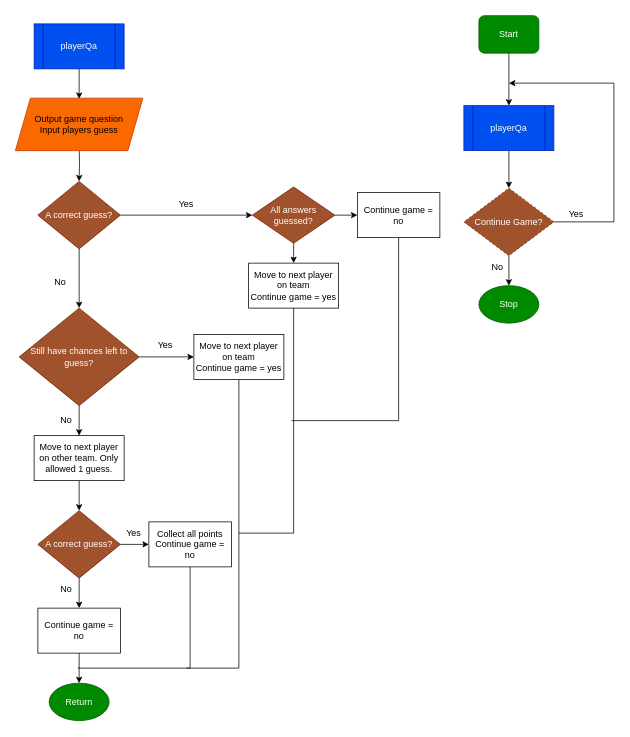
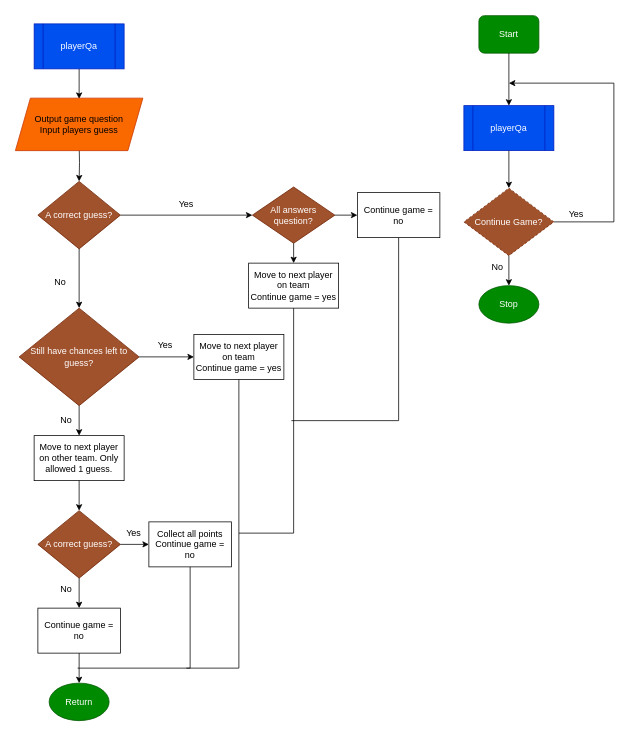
  <mxCell id="0" />
  <mxCell id="1" parent="0" />
  <mxCell id="2" value="Start" style="whiteSpace=wrap;html=1;fillColor=#008a00;fontColor=#ffffff;strokeColor=#005700;rounded=1;" vertex="1" parent="1"><mxGeometry x="638" y="20" width="80" height="50" as="geometry" /></mxCell>
  <mxCell id="3" value="Stop" style="ellipse;whiteSpace=wrap;html=1;fillColor=#008a00;fontColor=#ffffff;strokeColor=#005700;" vertex="1" parent="1"><mxGeometry x="638" y="380" width="80" height="50" as="geometry" /></mxCell>
  <mxCell id="4" value="playerQa" style="shape=process;whiteSpace=wrap;html=1;backgroundOutline=1;fillColor=#0050ef;fontColor=#ffffff;strokeColor=#001DBC;" vertex="1" parent="1"><mxGeometry x="618" y="140" width="120" height="60" as="geometry" /></mxCell>
  <mxCell id="5" value="Continue Game?" style="rhombus;whiteSpace=wrap;html=1;fillColor=#a0522d;strokeColor=#6D1F00;fontColor=#ffffff;dashed=1;" vertex="1" parent="1"><mxGeometry x="618" y="250" width="120" height="90" as="geometry" /></mxCell>
  <mxCell id="6" value="" style="endArrow=classic;html=1;rounded=0;" edge="1" parent="1" source="5" target="3"><mxGeometry width="50" height="50" relative="1" as="geometry"><mxPoint x="638" y="350" as="sourcePoint" /><mxPoint x="688" y="300" as="targetPoint" /></mxGeometry></mxCell>
  <mxCell id="7" value="" style="endArrow=classic;html=1;rounded=0;exitX=1;exitY=0.5;exitDx=0;exitDy=0;" edge="1" parent="1" source="5"><mxGeometry width="50" height="50" relative="1" as="geometry"><mxPoint x="638" y="350" as="sourcePoint" /><mxPoint x="678" y="110" as="targetPoint" /><Array as="points"><mxPoint x="818" y="295" /><mxPoint x="818" y="110" /></Array></mxGeometry></mxCell>
  <mxCell id="8" value="" style="endArrow=classic;html=1;rounded=0;" edge="1" parent="1" source="2"><mxGeometry width="50" height="50" relative="1" as="geometry"><mxPoint x="638" y="350" as="sourcePoint" /><mxPoint x="678" y="140" as="targetPoint" /></mxGeometry></mxCell>
  <mxCell id="9" value="" style="endArrow=classic;html=1;rounded=0;exitX=0.5;exitY=1;exitDx=0;exitDy=0;entryX=0.5;entryY=0;entryDx=0;entryDy=0;" edge="1" parent="1" source="4" target="5"><mxGeometry width="50" height="50" relative="1" as="geometry"><mxPoint x="638" y="350" as="sourcePoint" /><mxPoint x="688" y="300" as="targetPoint" /></mxGeometry></mxCell>
  <mxCell id="10" value="Yes" style="text;html=1;align=center;verticalAlign=middle;whiteSpace=wrap;rounded=0;" vertex="1" parent="1"><mxGeometry x="738" y="270" width="60" height="30" as="geometry" /></mxCell>
  <mxCell id="11" value="No" style="text;html=1;align=center;verticalAlign=middle;whiteSpace=wrap;rounded=0;" vertex="1" parent="1"><mxGeometry x="633" y="340" width="60" height="30" as="geometry" /></mxCell>
  <mxCell id="12" value="" style="edgeStyle=orthogonalEdgeStyle;rounded=0;orthogonalLoop=1;jettySize=auto;html=1;" edge="1" parent="1" source="13"><mxGeometry relative="1" as="geometry"><mxPoint x="105" y="131" as="targetPoint" /></mxGeometry></mxCell>
  <mxCell id="13" value="playerQa" style="shape=process;whiteSpace=wrap;html=1;backgroundOutline=1;fillColor=#0050ef;fontColor=#ffffff;strokeColor=#001DBC;" vertex="1" parent="1"><mxGeometry x="45" y="31" width="120" height="60" as="geometry" /></mxCell>
  <mxCell id="14" value="" style="edgeStyle=orthogonalEdgeStyle;rounded=0;orthogonalLoop=1;jettySize=auto;html=1;exitX=0.5;exitY=1;exitDx=0;exitDy=0;" edge="1" parent="1" target="16"><mxGeometry relative="1" as="geometry"><mxPoint x="105" y="190" as="sourcePoint" /></mxGeometry></mxCell>
  <mxCell id="15" value="" style="edgeStyle=orthogonalEdgeStyle;rounded=0;orthogonalLoop=1;jettySize=auto;html=1;entryX=0;entryY=0.5;entryDx=0;entryDy=0;" edge="1" parent="1" source="16" target="17"><mxGeometry relative="1" as="geometry"><mxPoint x="279" y="286" as="targetPoint" /></mxGeometry></mxCell>
  <mxCell id="16" value="A correct guess?" style="rhombus;whiteSpace=wrap;html=1;fillColor=#a0522d;strokeColor=#6D1F00;fontColor=#ffffff;" vertex="1" parent="1"><mxGeometry x="50" y="241" width="110" height="90" as="geometry" /></mxCell>
- <mxCell id="17" value="All answers guessed?" style="rhombus;whiteSpace=wrap;html=1;fillColor=#a0522d;strokeColor=#6D1F00;fontColor=#ffffff;" vertex="1" parent="1"><mxGeometry x="336" y="248.5" width="110" height="75" as="geometry" /></mxCell>
+ <mxCell id="17" value="All answers question?" style="rhombus;whiteSpace=wrap;html=1;fillColor=#a0522d;strokeColor=#6D1F00;fontColor=#ffffff;" vertex="1" parent="1"><mxGeometry x="336" y="248.5" width="110" height="75" as="geometry" /></mxCell>
  <mxCell id="18" value="Still have chances left to guess?" style="rhombus;whiteSpace=wrap;html=1;fillColor=#a0522d;strokeColor=#6D1F00;fontColor=#ffffff;" vertex="1" parent="1"><mxGeometry x="25" y="410" width="160" height="130" as="geometry" /></mxCell>
  <mxCell id="19" value="Move to next player on team&lt;div&gt;Continue game = yes&lt;/div&gt;" style="rounded=0;whiteSpace=wrap;html=1;" vertex="1" parent="1"><mxGeometry x="331" y="350" width="120" height="60" as="geometry" /></mxCell>
  <mxCell id="20" value="Continue game = no" style="rounded=0;whiteSpace=wrap;html=1;" vertex="1" parent="1"><mxGeometry x="476" y="256" width="110" height="60" as="geometry" /></mxCell>
  <mxCell id="21" value="Move to next player on other team. Only allowed 1 guess." style="rounded=0;whiteSpace=wrap;html=1;" vertex="1" parent="1"><mxGeometry x="45" y="580" width="120" height="60" as="geometry" /></mxCell>
  <mxCell id="22" value="Output game question&lt;div&gt;Input players guess&lt;/div&gt;" style="shape=parallelogram;perimeter=parallelogramPerimeter;whiteSpace=wrap;html=1;fixedSize=1;fillColor=#fa6800;strokeColor=#C73500;fontColor=#000000;" vertex="1" parent="1"><mxGeometry x="20" y="130" width="170" height="70" as="geometry" /></mxCell>
  <mxCell id="23" value="A correct guess?" style="rhombus;whiteSpace=wrap;html=1;fillColor=#a0522d;strokeColor=#6D1F00;fontColor=#ffffff;" vertex="1" parent="1"><mxGeometry x="50" y="680" width="110" height="90" as="geometry" /></mxCell>
  <mxCell id="24" value="Continue game = no" style="rounded=0;whiteSpace=wrap;html=1;" vertex="1" parent="1"><mxGeometry x="50" y="810" width="110" height="60" as="geometry" /></mxCell>
  <mxCell id="25" value="Collect all points&lt;div&gt;Continue game = no&lt;/div&gt;" style="rounded=0;whiteSpace=wrap;html=1;" vertex="1" parent="1"><mxGeometry x="198" y="695" width="110" height="60" as="geometry" /></mxCell>
  <mxCell id="26" value="" style="endArrow=classic;html=1;rounded=0;exitX=0.5;exitY=1;exitDx=0;exitDy=0;" edge="1" parent="1" source="16" target="18"><mxGeometry width="50" height="50" relative="1" as="geometry"><mxPoint x="201" y="420" as="sourcePoint" /><mxPoint x="251" y="370" as="targetPoint" /></mxGeometry></mxCell>
  <mxCell id="27" value="" style="endArrow=classic;html=1;rounded=0;exitX=0.5;exitY=1;exitDx=0;exitDy=0;" edge="1" parent="1" source="18" target="21"><mxGeometry width="50" height="50" relative="1" as="geometry"><mxPoint x="201" y="460" as="sourcePoint" /><mxPoint x="251" y="410" as="targetPoint" /></mxGeometry></mxCell>
  <mxCell id="28" value="" style="endArrow=classic;html=1;rounded=0;" edge="1" parent="1" source="17" target="19"><mxGeometry width="50" height="50" relative="1" as="geometry"><mxPoint x="336" y="580" as="sourcePoint" /><mxPoint x="386" y="530" as="targetPoint" /></mxGeometry></mxCell>
  <mxCell id="29" value="" style="endArrow=classic;html=1;rounded=0;exitX=1;exitY=0.5;exitDx=0;exitDy=0;" edge="1" parent="1" source="17" target="20"><mxGeometry width="50" height="50" relative="1" as="geometry"><mxPoint x="336" y="580" as="sourcePoint" /><mxPoint x="386" y="530" as="targetPoint" /></mxGeometry></mxCell>
  <mxCell id="30" value="" style="endArrow=classic;html=1;rounded=0;exitX=1;exitY=0.5;exitDx=0;exitDy=0;entryX=0;entryY=0.5;entryDx=0;entryDy=0;" edge="1" parent="1" source="18" target="31"><mxGeometry width="50" height="50" relative="1" as="geometry"><mxPoint x="201" y="590" as="sourcePoint" /><mxPoint x="251" y="475" as="targetPoint" /></mxGeometry></mxCell>
  <mxCell id="31" value="Move to next player on team&lt;div&gt;Continue game = yes&lt;/div&gt;" style="rounded=0;whiteSpace=wrap;html=1;" vertex="1" parent="1"><mxGeometry x="258" y="445" width="120" height="60" as="geometry" /></mxCell>
  <mxCell id="32" value="" style="endArrow=classic;html=1;rounded=0;exitX=0.5;exitY=1;exitDx=0;exitDy=0;" edge="1" parent="1" source="21" target="23"><mxGeometry width="50" height="50" relative="1" as="geometry"><mxPoint x="348" y="570" as="sourcePoint" /><mxPoint x="398" y="520" as="targetPoint" /></mxGeometry></mxCell>
  <mxCell id="33" value="" style="endArrow=classic;html=1;rounded=0;exitX=1;exitY=0.5;exitDx=0;exitDy=0;" edge="1" parent="1" source="23" target="25"><mxGeometry width="50" height="50" relative="1" as="geometry"><mxPoint x="348" y="570" as="sourcePoint" /><mxPoint x="398" y="520" as="targetPoint" /></mxGeometry></mxCell>
  <mxCell id="34" value="" style="endArrow=classic;html=1;rounded=0;exitX=0.5;exitY=1;exitDx=0;exitDy=0;" edge="1" parent="1" source="23" target="24"><mxGeometry width="50" height="50" relative="1" as="geometry"><mxPoint x="348" y="570" as="sourcePoint" /><mxPoint x="398" y="520" as="targetPoint" /></mxGeometry></mxCell>
  <mxCell id="35" value="Yes" style="text;html=1;align=center;verticalAlign=middle;whiteSpace=wrap;rounded=0;" vertex="1" parent="1"><mxGeometry x="218" y="256" width="60" height="30" as="geometry" /></mxCell>
  <mxCell id="36" value="Yes" style="text;html=1;align=center;verticalAlign=middle;whiteSpace=wrap;rounded=0;" vertex="1" parent="1"><mxGeometry x="190" y="445" width="60" height="30" as="geometry" /></mxCell>
  <mxCell id="37" value="Yes" style="text;html=1;align=center;verticalAlign=middle;whiteSpace=wrap;rounded=0;" vertex="1" parent="1"><mxGeometry x="148" y="695" width="60" height="30" as="geometry" /></mxCell>
  <mxCell id="38" value="No" style="text;html=1;align=center;verticalAlign=middle;whiteSpace=wrap;rounded=0;" vertex="1" parent="1"><mxGeometry x="50" y="360" width="60" height="30" as="geometry" /></mxCell>
  <mxCell id="39" value="No" style="text;html=1;align=center;verticalAlign=middle;whiteSpace=wrap;rounded=0;" vertex="1" parent="1"><mxGeometry x="58" y="545" width="60" height="30" as="geometry" /></mxCell>
  <mxCell id="40" value="No" style="text;html=1;align=center;verticalAlign=middle;whiteSpace=wrap;rounded=0;" vertex="1" parent="1"><mxGeometry x="58" y="770" width="60" height="30" as="geometry" /></mxCell>
  <mxCell id="41" value="Return" style="ellipse;whiteSpace=wrap;html=1;fillColor=#008a00;fontColor=#ffffff;strokeColor=#005700;" vertex="1" parent="1"><mxGeometry x="65" y="910" width="80" height="50" as="geometry" /></mxCell>
  <mxCell id="42" value="" style="endArrow=classic;html=1;rounded=0;exitX=0.5;exitY=1;exitDx=0;exitDy=0;" edge="1" parent="1" source="24" target="41"><mxGeometry width="50" height="50" relative="1" as="geometry"><mxPoint x="348" y="670" as="sourcePoint" /><mxPoint x="398" y="620" as="targetPoint" /></mxGeometry></mxCell>
  <mxCell id="43" value="" style="endArrow=none;html=1;rounded=0;entryX=0.5;entryY=1;entryDx=0;entryDy=0;" edge="1" parent="1" target="25"><mxGeometry width="50" height="50" relative="1" as="geometry"><mxPoint x="103" y="890" as="sourcePoint" /><mxPoint x="393" y="620" as="targetPoint" /><Array as="points"><mxPoint x="253" y="890" /></Array></mxGeometry></mxCell>
  <mxCell id="44" value="" style="endArrow=none;html=1;rounded=0;exitX=0.5;exitY=1;exitDx=0;exitDy=0;" edge="1" parent="1" source="31"><mxGeometry width="50" height="50" relative="1" as="geometry"><mxPoint x="348" y="670" as="sourcePoint" /><mxPoint x="248" y="890" as="targetPoint" /><Array as="points"><mxPoint x="318" y="890" /></Array></mxGeometry></mxCell>
  <mxCell id="45" value="" style="endArrow=none;html=1;rounded=0;exitX=0.5;exitY=1;exitDx=0;exitDy=0;" edge="1" parent="1" source="19"><mxGeometry width="50" height="50" relative="1" as="geometry"><mxPoint x="348" y="620" as="sourcePoint" /><mxPoint x="318" y="710" as="targetPoint" /><Array as="points"><mxPoint x="391" y="710" /></Array></mxGeometry></mxCell>
  <mxCell id="46" value="" style="endArrow=none;html=1;rounded=0;exitX=0.5;exitY=1;exitDx=0;exitDy=0;" edge="1" parent="1" source="20"><mxGeometry width="50" height="50" relative="1" as="geometry"><mxPoint x="348" y="620" as="sourcePoint" /><mxPoint x="388" y="560" as="targetPoint" /><Array as="points"><mxPoint x="531" y="560" /></Array></mxGeometry></mxCell>
